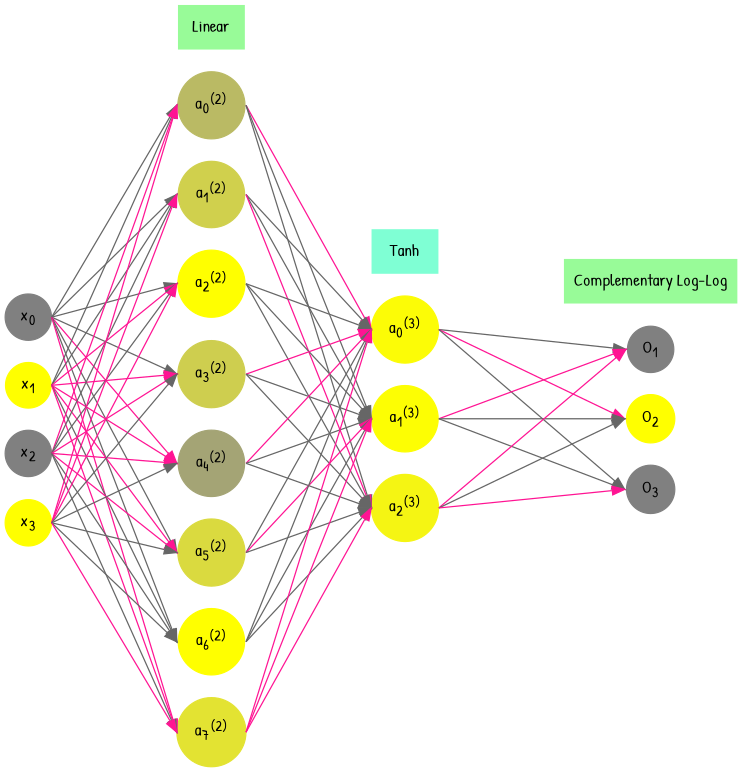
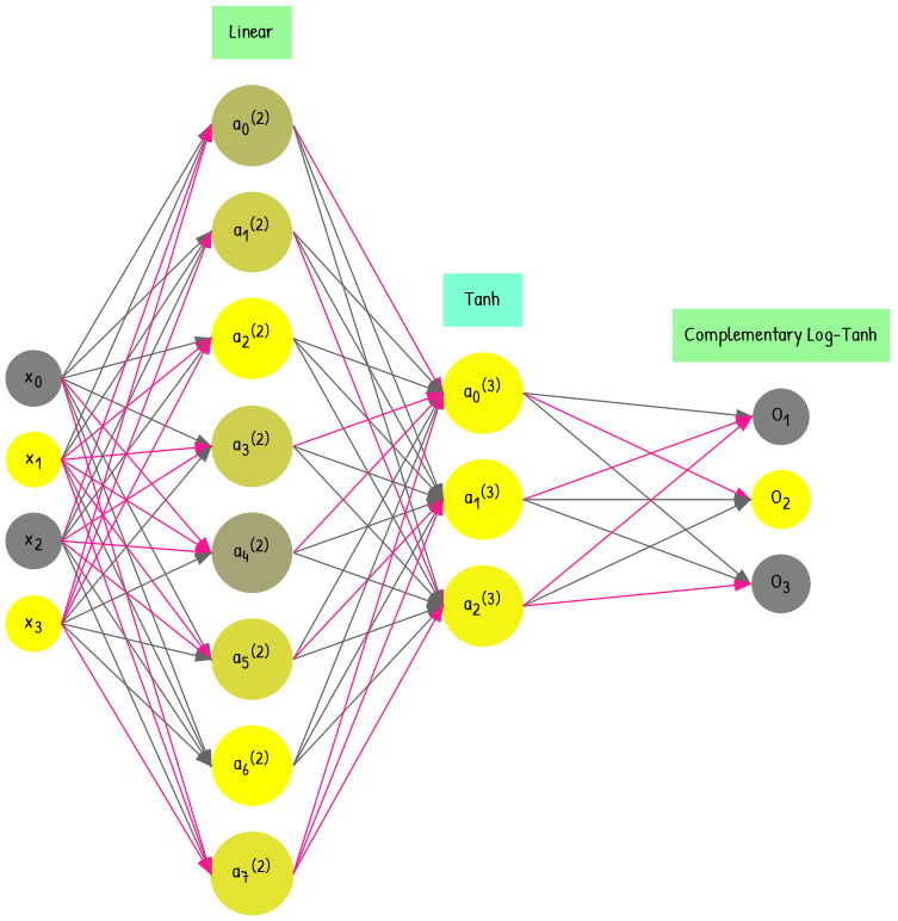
  digraph {
    rankdir=LR
    ranksep=1.4
    splines=false
    fontname="Patrick Hand"
    node [color="0.1667, 0.0, 0.5" fillcolor="0.1667, 0.0, 0.5" shape=circle style=filled fontname="Patrick Hand"]
    edge [headport=w style=solid tailport=e fontname="Patrick Hand" color=gray40]
    n1 [label=<x<sub>0</sub>>]
    n2 [color="0.1667, 1.0, 1.0" fillcolor="0.1667, 1.0, 1.0" label=<x<sub>1</sub>>]
    n3 [label=<x<sub>2</sub>>]
    n4 [color="0.1667, 1.0, 1.0" fillcolor="0.1667, 1.0, 1.0" label=<x<sub>3</sub>>]
    n5 [color="0.1667, 0.460064, 0.730032" fillcolor="0.1667, 0.460064, 0.730032" label=<a<sub>0</sub><sup>(2)</sup>>]
    n6 [color="0.1667, 0.628675, 0.814338" fillcolor="0.1667, 0.628675, 0.814338" label=<a<sub>1</sub><sup>(2)</sup>>]
    n7 [color="0.1667, 1.434440, 1.217220" fillcolor="0.1667, 1.434440, 1.217220" label=<a<sub>2</sub><sup>(2)</sup>>]
    n8 [color="0.1667, 0.613521, 0.806760" fillcolor="0.1667, 0.613521, 0.806760" label=<a<sub>3</sub><sup>(2)</sup>>]
    n9 [color="0.1667, 0.286355, 0.643177" fillcolor="0.1667, 0.286355, 0.643177" label=<a<sub>4</sub><sup>(2)</sup>>]
    n10 [color="0.1667, 0.710317, 0.855158" fillcolor="0.1667, 0.710317, 0.855158" label=<a<sub>5</sub><sup>(2)</sup>>]
    n11 [color="0.1667, 2.333687, 1.666844" fillcolor="0.1667, 2.333687, 1.666844" label=<a<sub>6</sub><sup>(2)</sup>>]
    n12 [color="0.1667, 0.776014, 0.888007" fillcolor="0.1667, 0.776014, 0.888007" label=<a<sub>7</sub><sup>(2)</sup>>]
    n13 [color="0.1667, 0.974940, 0.987470" fillcolor="0.1667, 0.974940, 0.987470" label=<a<sub>0</sub><sup>(3)</sup>>]
    n14 [color="0.1667, 0.984694, 0.992347" fillcolor="0.1667, 0.984694, 0.992347" label=<a<sub>1</sub><sup>(3)</sup>>]
    n15 [color="0.1667, 0.921248, 0.960624" fillcolor="0.1667, 0.921248, 0.960624" label=<a<sub>2</sub><sup>(3)</sup>>]
    n16 [label=<O<sub>1</sub>>]
    n17 [color="0.1667, 1.0, 1.0" fillcolor="0.1667, 1.0, 1.0" label=<O<sub>2</sub>>]
    n18 [label=<O<sub>3</sub>>]
    n19 [label=Linear shape=plaintext fillcolor=palegreen color=brown]
    n20 [label=Tanh shape=plaintext fillcolor=aquamarine color=darkgreen]
-   n21 [label="Complementary Log-Log" shape=plaintext fillcolor=palegreen color=darkgreen]
+   n21 [label="Complementary Log-Tanh" shape=plaintext fillcolor=palegreen color=darkgreen]
    subgraph sub_1 {
      n1
    }
    subgraph sub_2 {
      n2
    }
    subgraph sub_3 {
      n3
    }
    subgraph sub_4 {
      n4
    }
    subgraph sub_5 {
      n5
    }
    subgraph sub_6 {
      n6
    }
    subgraph sub_7 {
      n7
    }
    subgraph sub_8 {
      n8
    }
    subgraph sub_9 {
      n9
    }
    subgraph sub_10 {
      n10
    }
    subgraph sub_11 {
      n11
    }
    subgraph sub_12 {
      n12
    }
    subgraph sub_13 {
      n13
    }
    subgraph sub_14 {
      n14
    }
    subgraph sub_15 {
      n15
    }
    subgraph sub_16 {
      n16
    }
    subgraph sub_17 {
      n17
    }
    subgraph sub_18 {
      n18
    }
    subgraph sub_19 {
      rank=same
      n1
      n2
      n3
      n4
    }
    subgraph sub_20 {
      rank=same
      n5
      n6
      n7
      n8
      n9
      n10
      n11
      n12
    }
    subgraph sub_21 {
      rank=same
      n13
      n14
      n15
    }
    subgraph sub_22 {
      rank=same
      n16
      n17
      n18
    }
    subgraph sub_23 {
      rank=same
      n5
      n19
    }
    subgraph sub_24 {
      rank=same
      n13
      n20
    }
    subgraph sub_25 {
      rank=same
      n16
      n21
    }
    n1 -> n2 [style=invis color=""]
    n1 -> n5
    n1 -> n6
    n1 -> n7
    n1 -> n8
    n1 -> n9 [color=deeppink]
    n1 -> n10
    n1 -> n11
    n1 -> n12 [color=deeppink]
    n2 -> n3 [style=invis color=""]
    n2 -> n5
    n2 -> n6
    n2 -> n7 [color=deeppink]
    n2 -> n8 [color=deeppink]
    n2 -> n9 [color=deeppink]
    n2 -> n10 [color=deeppink]
    n2 -> n11
    n2 -> n12 [color=deeppink]
    n3 -> n4 [style=invis color=""]
    n3 -> n5 [color=deeppink]
    n3 -> n6
    n3 -> n7
    n3 -> n8 [color=deeppink]
    n3 -> n9 [color=deeppink]
    n3 -> n10 [color=deeppink]
    n3 -> n11
    n3 -> n12
    n4 -> n5 [color=deeppink]
    n4 -> n6 [color=deeppink]
    n4 -> n7 [color=deeppink]
    n4 -> n8
    n4 -> n9
    n4 -> n10
    n4 -> n11
    n4 -> n12 [color=deeppink]
    n5 -> n6 [style=invis color=""]
    n5 -> n13 [color=deeppink]
    n5 -> n14
    n5 -> n15
    n6 -> n7 [style=invis color=""]
    n6 -> n13
    n6 -> n14
    n6 -> n15 [color=deeppink]
    n7 -> n8 [style=invis color=""]
    n7 -> n13
    n7 -> n14
    n7 -> n15
    n8 -> n9 [style=invis color=""]
    n8 -> n13 [color=deeppink]
    n8 -> n14
    n8 -> n15
    n9 -> n10 [style=invis color=""]
    n9 -> n13 [color=deeppink]
    n9 -> n14
    n9 -> n15
    n10 -> n11 [style=invis color=""]
    n10 -> n13
    n10 -> n14 [color=deeppink]
    n10 -> n15
    n11 -> n12 [style=invis color=""]
    n11 -> n13
    n11 -> n14
    n11 -> n15
    n12 -> n13 [color=deeppink]
    n12 -> n14 [color=deeppink]
    n12 -> n15 [color=deeppink]
    n13 -> n14 [style=invis color=""]
    n13 -> n16
    n13 -> n17 [color=deeppink]
    n13 -> n18
    n14 -> n15 [style=invis color=""]
    n14 -> n16 [color=deeppink]
    n14 -> n17
    n14 -> n18
    n15 -> n16 [color=deeppink]
    n15 -> n17
    n15 -> n18 [color=deeppink]
    n16 -> n17 [style=invis color=""]
    n17 -> n18 [style=invis color=""]
    n19 -> n5 [style=invis color=""]
    n20 -> n13 [style=invis color=""]
    n21 -> n16 [style=invis color=""]
  }
